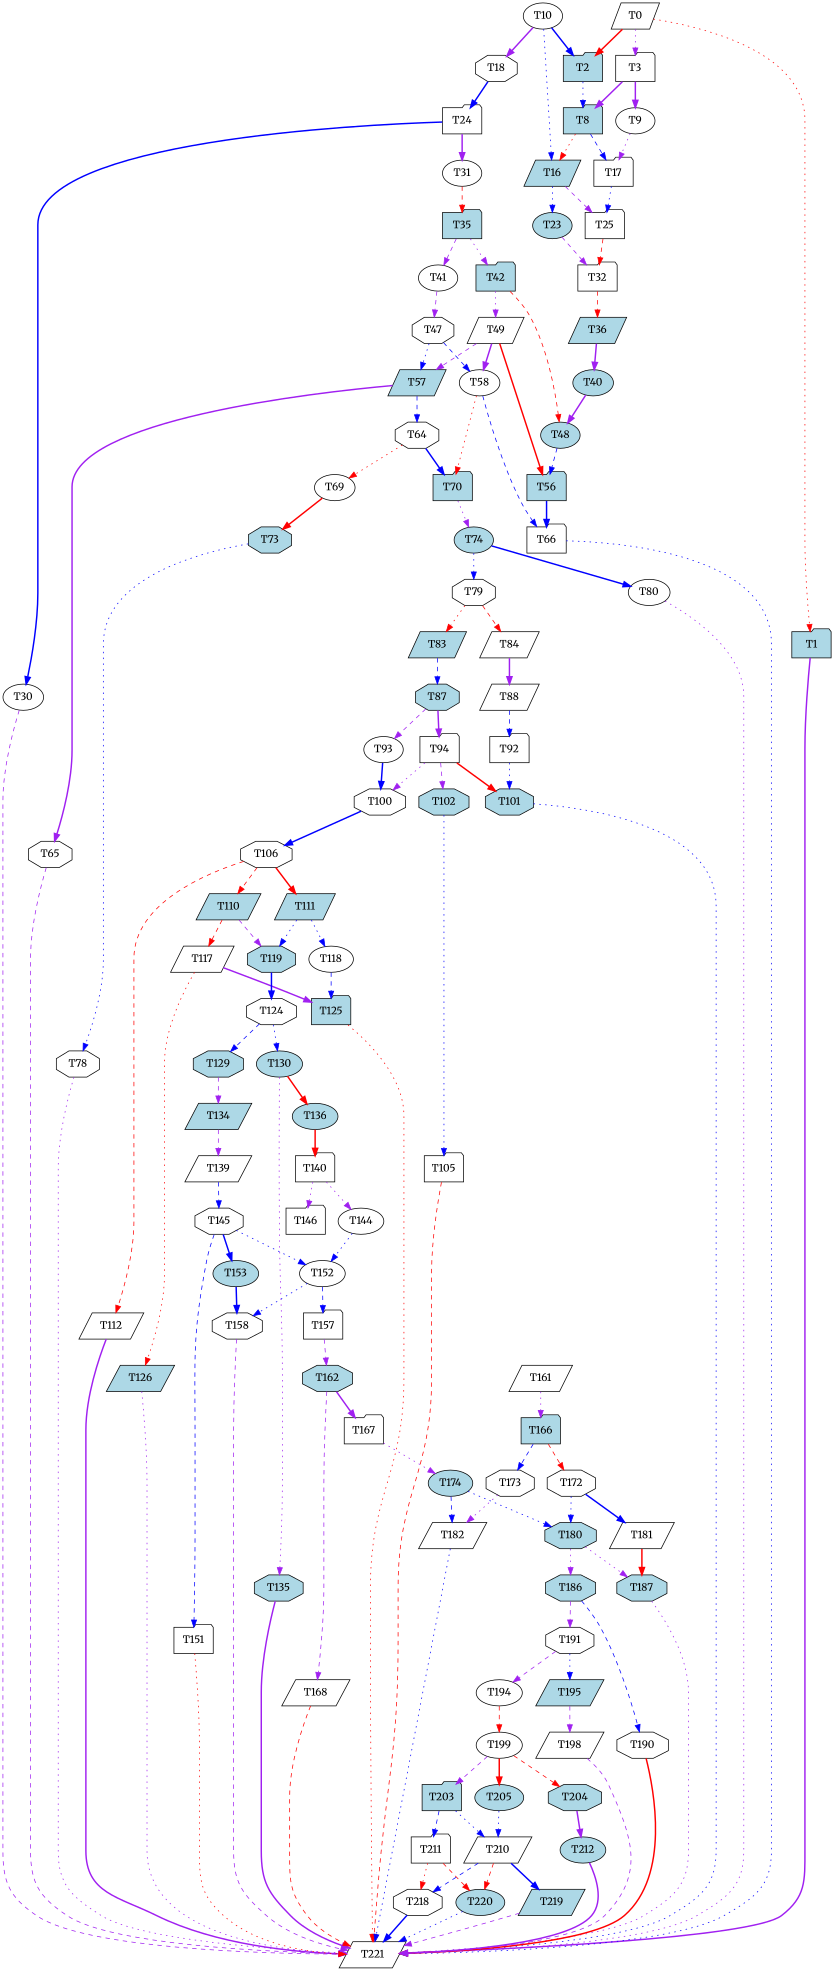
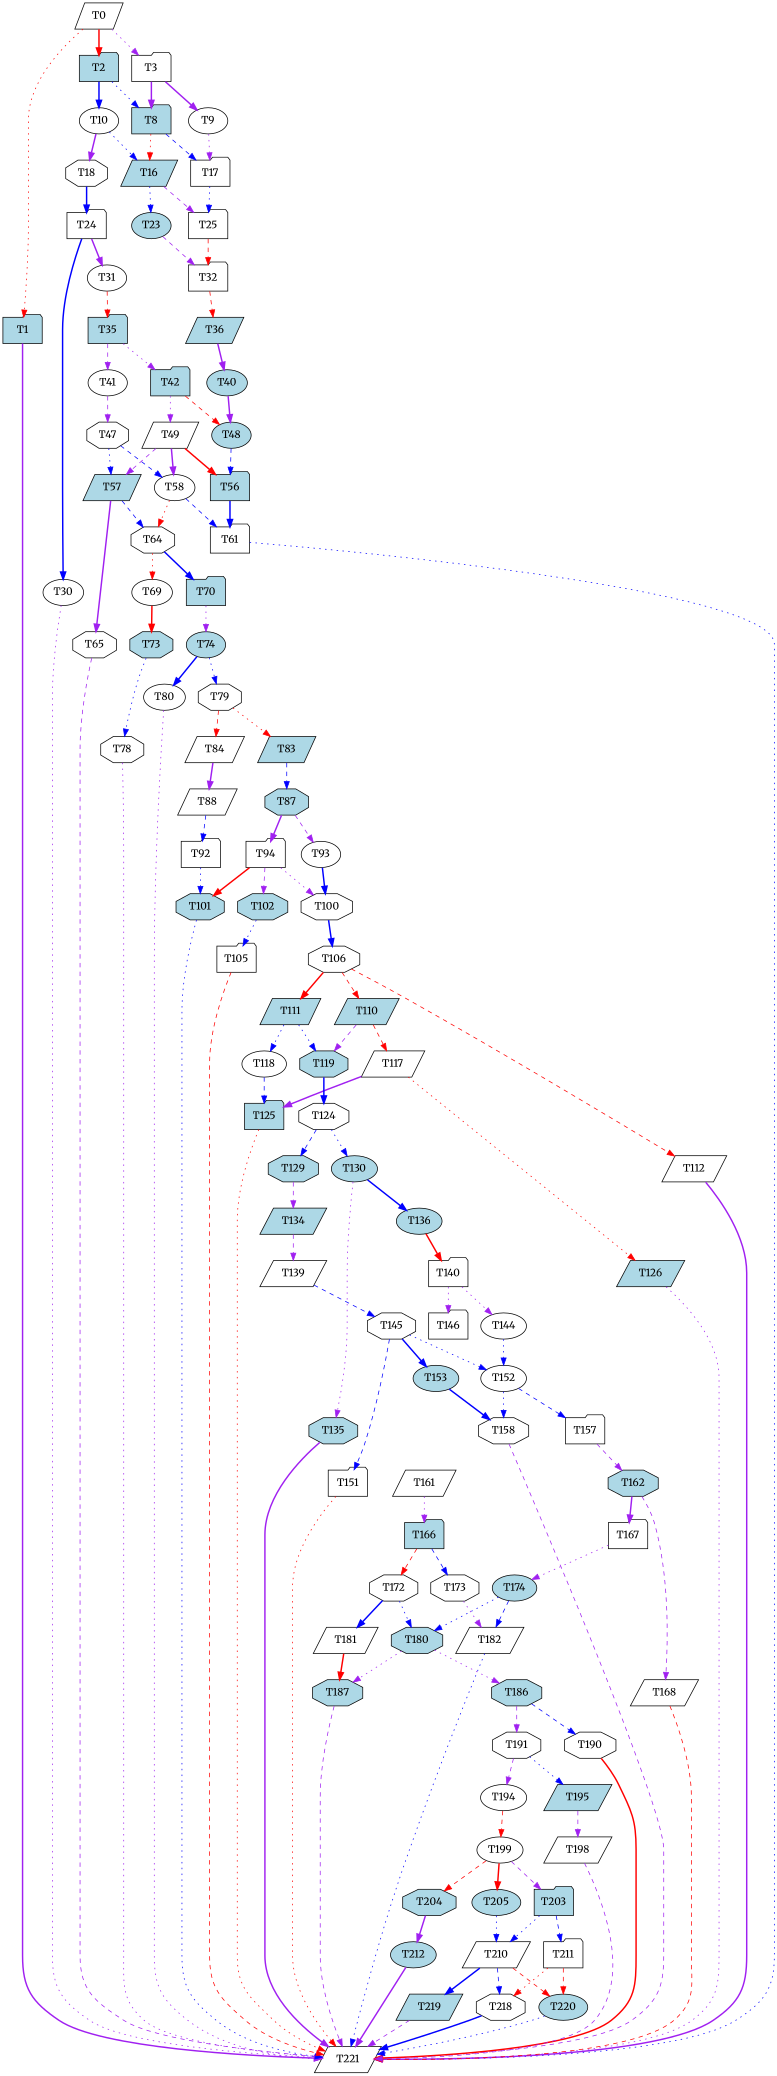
  digraph {
    fontname=Merriweather
    node [color=black fillcolor=white fontname=Merriweather overhead=0.08 shape=octagon style=filled]
    edge [color=purple fontname=Merriweather style=dashed]
    T0 [overhead=0.0 shape=parallelogram]
    T1 [fillcolor=lightblue overhead=0.0 shape=folder]
    T2 [fillcolor=lightblue overhead=0.01 shape=folder]
    T3 [overhead=0.1 shape=folder]
    T221 [overhead=0.0 shape=parallelogram]
    T10 [overhead=0.09 shape=ellipse]
    T8 [fillcolor=lightblue shape=folder]
    T9 [overhead=0.03 shape=ellipse]
    T16 [fillcolor=lightblue overhead=0.02 shape=parallelogram]
    T18 [overhead=0.16]
    T17 [overhead=0.11 shape=folder]
    T25 [overhead=0.17 shape=folder]
    T23 [fillcolor=lightblue overhead=0.18 shape=ellipse]
    T24 [overhead=0.14 shape=folder]
    T32 [overhead=0.12 shape=folder]
    T31 [overhead=0.02 shape=ellipse]
    T30 [overhead=0.16 shape=ellipse]
    T36 [fillcolor=lightblue overhead=0.0 shape=parallelogram]
    T35 [fillcolor=lightblue overhead=0.14 shape=folder]
    T40 [fillcolor=lightblue overhead=0.16 shape=ellipse]
    T41 [overhead=0.06 shape=ellipse]
    T42 [fillcolor=lightblue shape=folder]
    T47 [overhead=0.12]
    T48 [fillcolor=lightblue overhead=0.1 shape=ellipse]
    T49 [overhead=0.19 shape=parallelogram]
    T58 [overhead=0.1 shape=ellipse]
    T57 [fillcolor=lightblue overhead=0.11 shape=parallelogram]
    T56 [fillcolor=lightblue overhead=0.15 shape=folder]
-   T66 [overhead=0.13 shape=folder]
+   T66 [overhead=0.13 shape=folder label=T61]
    T64 [overhead=0.15]
    T65 [overhead=0.03]
    T69 [overhead=0.13 shape=ellipse]
    T70 [fillcolor=lightblue overhead=0.05 shape=folder]
    T73 [fillcolor=lightblue overhead=0.18]
    T74 [fillcolor=lightblue overhead=0.07 shape=ellipse]
    T78 [overhead=0.04]
    T80 [overhead=0.14 shape=ellipse]
    T79 [overhead=0.12]
    T84 [overhead=0.12 shape=parallelogram]
    T83 [fillcolor=lightblue overhead=0.18 shape=parallelogram]
    T88 [overhead=0.01 shape=parallelogram]
    T87 [fillcolor=lightblue overhead=0.07]
    T92 [overhead=0.16 shape=folder]
    T93 [overhead=0.05 shape=ellipse]
    T94 [overhead=0.15 shape=folder]
    T100 [overhead=0.09]
    T101 [fillcolor=lightblue]
    T102 [fillcolor=lightblue overhead=0.2]
    T106
    T105 [overhead=0.12 shape=folder]
    T110 [fillcolor=lightblue overhead=0.1 shape=parallelogram]
    T111 [fillcolor=lightblue overhead=0.12 shape=parallelogram]
    T112 [overhead=0.01 shape=parallelogram]
    T117 [overhead=0.19 shape=parallelogram]
    T119 [fillcolor=lightblue overhead=0.04]
    T118 [shape=ellipse]
    T125 [fillcolor=lightblue overhead=0.01 shape=folder]
    T126 [fillcolor=lightblue overhead=0.14 shape=parallelogram]
    T124 [overhead=0.14]
    T129 [fillcolor=lightblue overhead=0.19]
    T130 [fillcolor=lightblue overhead=0.15 shape=ellipse]
    T134 [fillcolor=lightblue overhead=0.09 shape=parallelogram]
    T136 [fillcolor=lightblue overhead=0.18 shape=ellipse]
    T135 [fillcolor=lightblue overhead=0.19]
    T139 [overhead=0.17 shape=parallelogram]
    T140 [shape=folder]
    T145 [overhead=0.01]
    T144 [overhead=0.19 shape=ellipse]
    T146 [overhead=0.01 shape=folder]
    T152 [overhead=0.19 shape=ellipse]
    T151 [overhead=0.1 shape=folder]
    T153 [fillcolor=lightblue shape=ellipse]
    T157 [overhead=0.15 shape=folder]
    T158 [overhead=0.02]
    T162 [fillcolor=lightblue overhead=0.18]
    T161 [overhead=0.06 shape=parallelogram]
    T166 [fillcolor=lightblue overhead=0.12 shape=folder]
    T168 [overhead=0.04 shape=parallelogram]
    T167 [overhead=0.19 shape=folder]
    T173 [overhead=0.02]
    T172 [overhead=0.15]
    T174 [fillcolor=lightblue overhead=0.1 shape=ellipse]
    T182 [overhead=0.12 shape=parallelogram]
    T181 [overhead=0.17 shape=parallelogram]
    T180 [fillcolor=lightblue overhead=0.04]
    T187 [fillcolor=lightblue overhead=0.12]
    T186 [fillcolor=lightblue overhead=0.03]
    T191 [overhead=0.16]
    T190 [overhead=0.13]
    T195 [fillcolor=lightblue shape=parallelogram]
    T194 [overhead=0.15 shape=ellipse]
    T198 [overhead=0.01 shape=parallelogram]
    T199 [overhead=0.14 shape=ellipse]
    T203 [fillcolor=lightblue overhead=0.12 shape=folder]
    T204 [fillcolor=lightblue overhead=0.01]
    T205 [fillcolor=lightblue overhead=0.05 shape=ellipse]
    T211 [shape=folder]
    T210 [overhead=0.15 shape=parallelogram]
    T212 [fillcolor=lightblue overhead=0.01 shape=ellipse]
    T220 [fillcolor=lightblue overhead=0.2 shape=ellipse]
    T218 [overhead=0.2]
    T219 [fillcolor=lightblue shape=parallelogram]
    T0 -> T1 [color=red style=dotted]
    T0 -> T2 [color=red style=bold]
    T0 -> T3 [style=dotted]
    T1 -> T221 [style=bold]
-   T10 -> T2 [color=blue style=bold]
+   T2 -> T10 [color=blue style=bold]
    T2 -> T8 [color=blue style=dotted]
    T3 -> T8 [style=bold]
    T3 -> T9 [style=bold]
    T10 -> T16 [color=blue style=dotted]
    T10 -> T18 [style=bold]
    T8 -> T16 [color=red style=dotted]
    T8 -> T17 [color=blue]
    T9 -> T17 [style=dotted]
    T16 -> T25
    T16 -> T23 [color=blue style=dotted]
    T18 -> T24 [color=blue style=bold]
    T17 -> T25 [color=blue style=dotted]
    T25 -> T32 [color=red]
    T23 -> T32
    T24 -> T31 [style=bold]
    T24 -> T30 [color=blue style=bold]
    T32 -> T36 [color=red]
    T31 -> T35 [color=red]
-   T30 -> T221
+   T30 -> T221 [style=dotted]
    T36 -> T40 [style=bold]
    T35 -> T41
    T35 -> T42 [style=dotted]
    T40 -> T48 [style=bold]
    T41 -> T47
    T42 -> T48 [color=red]
    T42 -> T49 [style=dotted]
    T47 -> T58 [color=blue]
    T47 -> T57 [color=blue style=dotted]
    T48 -> T56 [color=blue]
    T49 -> T58 [style=bold]
    T49 -> T57
    T49 -> T56 [color=red style=bold]
    T58 -> T66 [color=blue]
-   T58 -> T70 [color=red style=dotted]
+   T58 -> T64 [color=red style=dotted]
    T57 -> T64 [color=blue]
    T57 -> T65 [style=bold]
    T56 -> T66 [color=blue style=bold]
    T66 -> T221 [color=blue style=dotted]
    T64 -> T69 [color=red style=dotted]
    T64 -> T70 [color=blue style=bold]
    T65 -> T221
    T69 -> T73 [color=red style=bold]
    T70 -> T74 [style=dotted]
    T73 -> T78 [color=blue style=dotted]
    T74 -> T80 [color=blue style=bold]
    T74 -> T79 [color=blue style=dotted]
    T78 -> T221 [style=dotted]
    T80 -> T221 [style=dotted]
    T79 -> T84 [color=red]
    T79 -> T83 [color=red style=dotted]
    T84 -> T88 [style=bold]
    T83 -> T87 [color=blue]
    T88 -> T92 [color=blue]
    T87 -> T93
    T87 -> T94 [style=bold]
    T92 -> T101 [color=blue style=dotted]
    T93 -> T100 [color=blue style=bold]
    T94 -> T100 [style=dotted]
    T94 -> T101 [color=red style=bold]
    T94 -> T102
    T100 -> T106 [color=blue style=bold]
    T101 -> T221 [color=blue style=dotted]
    T102 -> T105 [color=blue style=dotted]
    T106 -> T110 [color=red]
    T106 -> T111 [color=red style=bold]
    T106 -> T112 [color=red]
    T105 -> T221 [color=red]
    T110 -> T117 [color=red]
    T110 -> T119
    T111 -> T119 [color=blue style=dotted]
    T111 -> T118 [color=blue style=dotted]
    T112 -> T221 [style=bold]
    T117 -> T125 [style=bold]
    T117 -> T126 [color=red style=dotted]
    T119 -> T124 [color=blue style=bold]
    T118 -> T125 [color=blue]
    T125 -> T221 [color=red style=dotted]
    T126 -> T221 [style=dotted]
    T124 -> T129 [color=blue]
    T124 -> T130 [color=blue style=dotted]
    T129 -> T134
-   T130 -> T136 [color=red style=bold]
+   T130 -> T136 [color=blue style=bold]
    T130 -> T135 [style=dotted]
    T134 -> T139
    T136 -> T140 [color=red style=bold]
    T135 -> T221 [style=bold]
    T139 -> T145 [color=blue]
    T140 -> T144 [style=dotted]
    T140 -> T146 [style=dotted]
    T145 -> T152 [color=blue style=dotted]
    T145 -> T151 [color=blue]
    T145 -> T153 [color=blue style=bold]
    T144 -> T152 [color=blue style=dotted]
    T152 -> T157 [color=blue]
    T152 -> T158 [color=blue style=dotted]
    T151 -> T221 [color=red style=dotted]
    T153 -> T158 [color=blue style=bold]
    T157 -> T162
    T158 -> T221
    T162 -> T168
    T162 -> T167 [style=bold]
    T161 -> T166 [style=dotted]
    T166 -> T173 [color=blue]
    T166 -> T172 [color=red]
    T168 -> T221 [color=red]
    T167 -> T174 [style=dotted]
    T173 -> T182 [style=dotted]
    T172 -> T181 [color=blue style=bold]
    T172 -> T180 [color=blue style=dotted]
    T174 -> T182 [color=blue]
    T174 -> T180 [color=blue style=dotted]
    T182 -> T221 [color=blue style=dotted]
    T181 -> T187 [color=red style=bold]
    T180 -> T187 [style=dotted]
    T180 -> T186 [style=dotted]
-   T187 -> T221 [style=dotted]
+   T187 -> T221
    T186 -> T191
    T186 -> T190 [color=blue]
    T191 -> T195 [color=blue style=dotted]
    T191 -> T194
    T190 -> T221 [color=red style=bold]
    T195 -> T198
    T194 -> T199 [color=red]
    T198 -> T221
    T199 -> T203
    T199 -> T204 [color=red]
    T199 -> T205 [color=red style=bold]
    T203 -> T211 [color=blue]
    T203 -> T210 [color=blue style=dotted]
    T204 -> T212 [style=bold]
    T205 -> T210 [color=blue style=dotted]
    T211 -> T220 [color=red]
    T211 -> T218 [color=red style=dotted]
    T210 -> T220 [color=red]
    T210 -> T218 [color=blue]
    T210 -> T219 [color=blue style=bold]
    T212 -> T221 [style=bold]
    T220 -> T221 [color=blue style=dotted]
    T218 -> T221 [color=blue style=bold]
    T219 -> T221
  }
